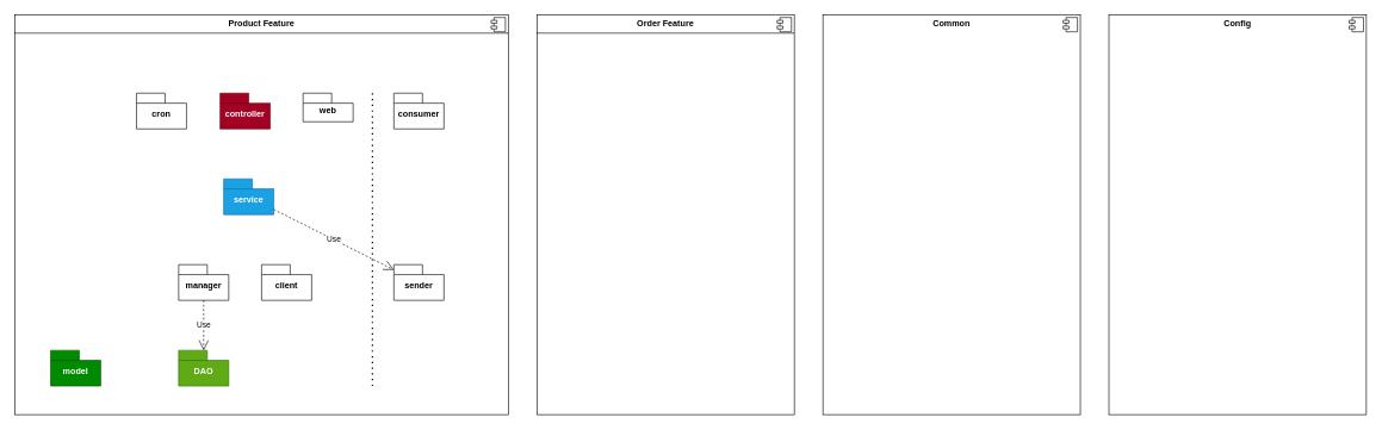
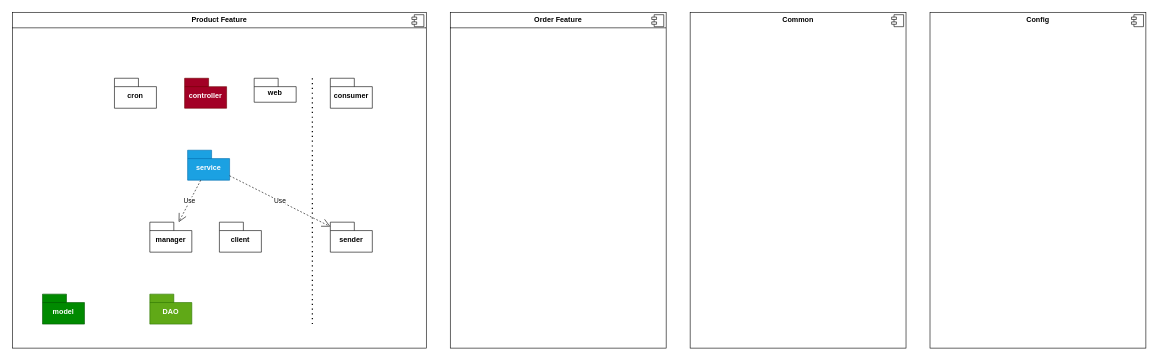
  <mxCell id="0" />
  <mxCell id="1" parent="0" />
  <mxCell id="2" value="&lt;p style=&quot;margin:0px;margin-top:6px;text-align:center;&quot;&gt;&lt;b&gt;Product Feature&lt;/b&gt;&lt;/p&gt;&lt;hr size=&quot;1&quot; style=&quot;border-style:solid;&quot;&gt;&lt;p style=&quot;margin:0px;margin-left:8px;&quot;&gt;&lt;br&gt;&lt;/p&gt;" style="align=left;overflow=fill;html=1;dropTarget=0;whiteSpace=wrap;fillColor=none;movable=1;resizable=1;rotatable=1;deletable=1;editable=1;locked=0;connectable=1;" vertex="1" parent="1"><mxGeometry x="20" y="20" width="690" height="560" as="geometry" /></mxCell>
  <mxCell id="3" value="" style="shape=component;jettyWidth=8;jettyHeight=4;" vertex="1" parent="2"><mxGeometry x="1" width="20" height="20" relative="1" as="geometry"><mxPoint x="-24" y="4" as="offset" /></mxGeometry></mxCell>
  <mxCell id="4" value="&lt;p style=&quot;margin:0px;margin-top:6px;text-align:center;&quot;&gt;&lt;b&gt;Order Feature&lt;/b&gt;&lt;/p&gt;&lt;hr size=&quot;1&quot; style=&quot;border-style:solid;&quot;&gt;&lt;p style=&quot;margin:0px;margin-left:8px;&quot;&gt;&lt;br&gt;&lt;/p&gt;" style="align=left;overflow=fill;html=1;dropTarget=0;whiteSpace=wrap;" vertex="1" parent="1"><mxGeometry x="750" y="20" width="360" height="560" as="geometry" /></mxCell>
  <mxCell id="5" value="" style="shape=component;jettyWidth=8;jettyHeight=4;" vertex="1" parent="4"><mxGeometry x="1" width="20" height="20" relative="1" as="geometry"><mxPoint x="-24" y="4" as="offset" /></mxGeometry></mxCell>
  <mxCell id="6" value="model" style="shape=folder;fontStyle=1;spacingTop=10;tabWidth=40;tabHeight=14;tabPosition=left;html=1;whiteSpace=wrap;fillColor=#008a00;fontColor=#ffffff;strokeColor=#005700;" vertex="1" parent="1"><mxGeometry x="70" y="490" width="70" height="50" as="geometry" /></mxCell>
  <mxCell id="7" value="service" style="shape=folder;fontStyle=1;spacingTop=10;tabWidth=40;tabHeight=14;tabPosition=left;html=1;whiteSpace=wrap;fillColor=#1ba1e2;fontColor=#ffffff;strokeColor=#006EAF;" vertex="1" parent="1"><mxGeometry x="312" y="250" width="70" height="50" as="geometry" /></mxCell>
  <mxCell id="8" value="sender" style="shape=folder;fontStyle=1;spacingTop=10;tabWidth=40;tabHeight=14;tabPosition=left;html=1;whiteSpace=wrap;" vertex="1" parent="1"><mxGeometry x="550" y="370" width="70" height="50" as="geometry" /></mxCell>
  <mxCell id="9" value="client" style="shape=folder;fontStyle=1;spacingTop=10;tabWidth=40;tabHeight=14;tabPosition=left;html=1;whiteSpace=wrap;" vertex="1" parent="1"><mxGeometry x="365" y="370" width="70" height="50" as="geometry" /></mxCell>
  <mxCell id="10" value="manager" style="shape=folder;fontStyle=1;spacingTop=10;tabWidth=40;tabHeight=14;tabPosition=left;html=1;whiteSpace=wrap;" vertex="1" parent="1"><mxGeometry x="249" y="370" width="70" height="50" as="geometry" /></mxCell>
+ <mxCell id="11" value="Use" style="endArrow=open;endSize=12;dashed=1;html=1;rounded=0;" edge="1" parent="1" source="7" target="10"><mxGeometry width="160" relative="1" as="geometry"><mxPoint x="542" y="420" as="sourcePoint" /><mxPoint x="702" y="420" as="targetPoint" /></mxGeometry></mxCell>
  <mxCell id="12" value="Use" style="endArrow=open;endSize=12;dashed=1;html=1;rounded=0;" edge="1" parent="1" source="7" target="8"><mxGeometry width="160" relative="1" as="geometry"><mxPoint x="236" y="470" as="sourcePoint" /><mxPoint x="208" y="530" as="targetPoint" /></mxGeometry></mxCell>
  <mxCell id="13" value="DAO" style="shape=folder;fontStyle=1;spacingTop=10;tabWidth=40;tabHeight=14;tabPosition=left;html=1;whiteSpace=wrap;fillColor=#60a917;fontColor=#ffffff;strokeColor=#2D7600;" vertex="1" parent="1"><mxGeometry x="249" y="490" width="70" height="50" as="geometry" /></mxCell>
- <mxCell id="14" value="Use" style="endArrow=open;endSize=12;dashed=1;html=1;rounded=0;" edge="1" parent="1" source="10" target="13"><mxGeometry width="160" relative="1" as="geometry"><mxPoint x="303" y="470" as="sourcePoint" /><mxPoint x="275" y="530" as="targetPoint" /></mxGeometry></mxCell>
  <mxCell id="15" value="web" style="shape=folder;fontStyle=1;spacingTop=10;tabWidth=40;tabHeight=14;tabPosition=left;html=1;whiteSpace=wrap;" vertex="1" parent="1"><mxGeometry x="423" y="130" width="70" height="40" as="geometry" /></mxCell>
  <mxCell id="16" value="controller" style="shape=folder;fontStyle=1;spacingTop=10;tabWidth=40;tabHeight=14;tabPosition=left;html=1;whiteSpace=wrap;fillColor=#a20025;fontColor=#ffffff;strokeColor=#6F0000;" vertex="1" parent="1"><mxGeometry x="307" y="130" width="70" height="50" as="geometry" /></mxCell>
  <mxCell id="17" value="consumer" style="shape=folder;fontStyle=1;spacingTop=10;tabWidth=40;tabHeight=14;tabPosition=left;html=1;whiteSpace=wrap;" vertex="1" parent="1"><mxGeometry x="550" y="130" width="70" height="50" as="geometry" /></mxCell>
  <mxCell id="18" value="cron" style="shape=folder;fontStyle=1;spacingTop=10;tabWidth=40;tabHeight=14;tabPosition=left;html=1;whiteSpace=wrap;" vertex="1" parent="1"><mxGeometry x="190" y="130" width="70" height="50" as="geometry" /></mxCell>
  <mxCell id="19" value="&lt;p style=&quot;margin:0px;margin-top:6px;text-align:center;&quot;&gt;&lt;b&gt;Common&lt;/b&gt;&lt;/p&gt;" style="align=left;overflow=fill;html=1;dropTarget=0;whiteSpace=wrap;" vertex="1" parent="1"><mxGeometry x="1150" y="20" width="360" height="560" as="geometry" /></mxCell>
  <mxCell id="20" value="" style="shape=component;jettyWidth=8;jettyHeight=4;" vertex="1" parent="19"><mxGeometry x="1" width="20" height="20" relative="1" as="geometry"><mxPoint x="-24" y="4" as="offset" /></mxGeometry></mxCell>
  <mxCell id="21" value="&lt;p style=&quot;margin:0px;margin-top:6px;text-align:center;&quot;&gt;&lt;b&gt;Config&lt;/b&gt;&lt;/p&gt;" style="align=left;overflow=fill;html=1;dropTarget=0;whiteSpace=wrap;" vertex="1" parent="1"><mxGeometry x="1550" y="20" width="360" height="560" as="geometry" /></mxCell>
  <mxCell id="22" value="" style="shape=component;jettyWidth=8;jettyHeight=4;" vertex="1" parent="21"><mxGeometry x="1" width="20" height="20" relative="1" as="geometry"><mxPoint x="-24" y="4" as="offset" /></mxGeometry></mxCell>
  <mxCell id="23" value="" style="endArrow=none;dashed=1;html=1;dashPattern=1 3;strokeWidth=2;rounded=0;exitX=0.71;exitY=0.179;exitDx=0;exitDy=0;exitPerimeter=0;entryX=0.71;entryY=0.875;entryDx=0;entryDy=0;entryPerimeter=0;" edge="1" parent="1"><mxGeometry width="50" height="50" relative="1" as="geometry"><mxPoint x="520" y="130" as="sourcePoint" /><mxPoint x="520" y="540" as="targetPoint" /></mxGeometry></mxCell>
